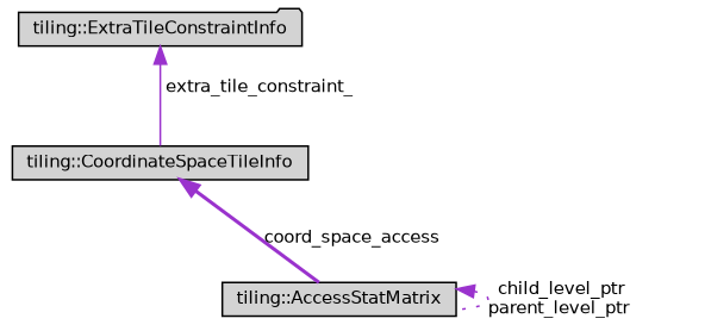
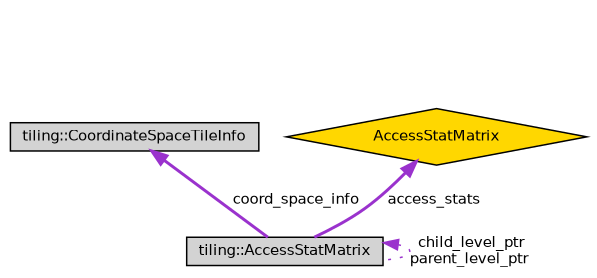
  digraph {
    node [color=black fillcolor=lightgrey fontname=Helvetica fontsize=10 shape=box style=filled]
    edge [color=darkorchid3 dir=back fontname=Helvetica fontsize=10 labelfontname=Helvetica labelfontsize=10 style=bold]
    n1 [fontcolor=black height=0.2 label="tiling::AccessStatMatrix" width=0.4]
    n2 [height=0.2 label="tiling::CoordinateSpaceTileInfo" width=0.4]
-   n3 [height=0.2 label="tiling::ExtraTileConstraintInfo" shape=folder width=0.4]
+   n4 [fillcolor=gold height=0.2 label=AccessStatMatrix shape=diamond width=0.4]
    n1 -> n1 [label=" child_level_ptr\nparent_level_ptr" style=dotted]
-   n2 -> n1 [label=" coord_space_access"]
-   n3 -> n2 [label=" extra_tile_constraint_" style=solid]
+   n2 -> n1 [label=" coord_space_info"]
+   n4 -> n1 [label=" access_stats"]
  }
